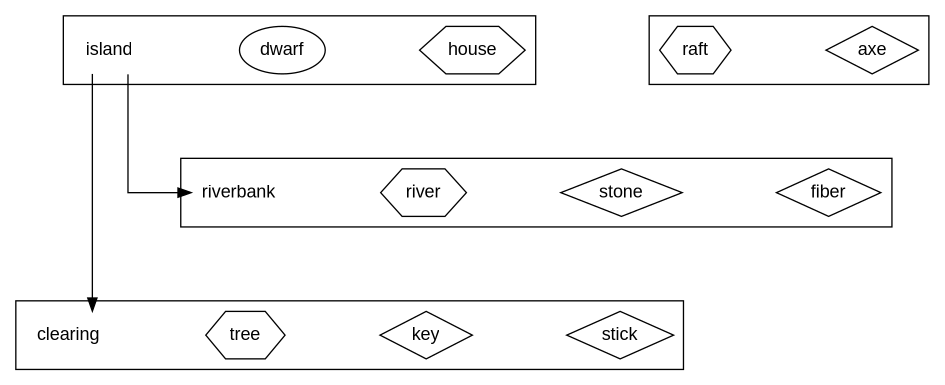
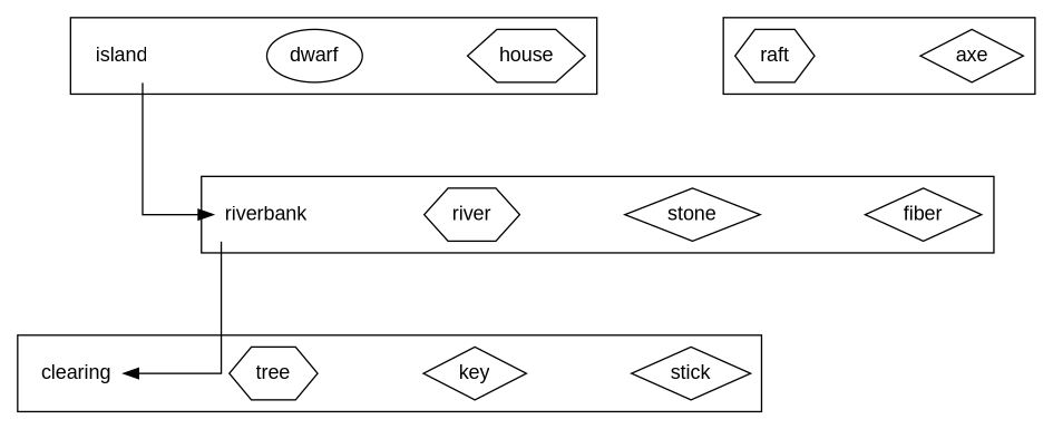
  digraph {
    fontname="Liberation Sans"
    nodesep=1
    ranksep=1
    splines=ortho
    node [fontname="Liberation Sans" shape=diamond]
    edge [fontname="Liberation Sans"]
    stick [description="Sticks from a nearby tree"]
    key [description="A rusty old key"]
    tree [description="Pretty self-explanatory" shape=hexagon]
    clearing [description="A clearing in the woods, there are trees all around" shape=none]
    fiber [description="A sturdy looking plant"]
    stone [description="A sharp, flat stone"]
    river [description="Its a river" shape=hexagon]
    riverbank [description="The bank of a river, the water is too deep to cross and you didnt take swimming lessons as a child" shape=none]
    house [description="A dwarven house" shape=hexagon]
    dwarf [description="An angry looking dwarf" shape=ellipse]
    island [description="You make it across the river and reach an island" shape=none]
    axe [description="A makeshift axe"]
    raft [description="A wooden raft" shape=hexagon]
    subgraph sub_1 {
      subgraph cluster_2 {
        clearing
        subgraph sub_3 {
          stick
          key
        }
        subgraph sub_4 {
          tree
        }
      }
      subgraph cluster_5 {
        riverbank
        subgraph sub_6 {
          fiber
          stone
        }
        subgraph sub_7 {
          river
        }
      }
      subgraph cluster_8 {
        island
        subgraph sub_9 {
          house
        }
        subgraph sub_10 {
          dwarf
        }
      }
      subgraph cluster_11 {
        subgraph sub_12 {
          axe
        }
        subgraph sub_13 {
          raft
        }
      }
    }
    subgraph sub_14 {
      clearing
      riverbank
      island
    }
-   island -> clearing
+   riverbank -> clearing
    island -> riverbank
  }
